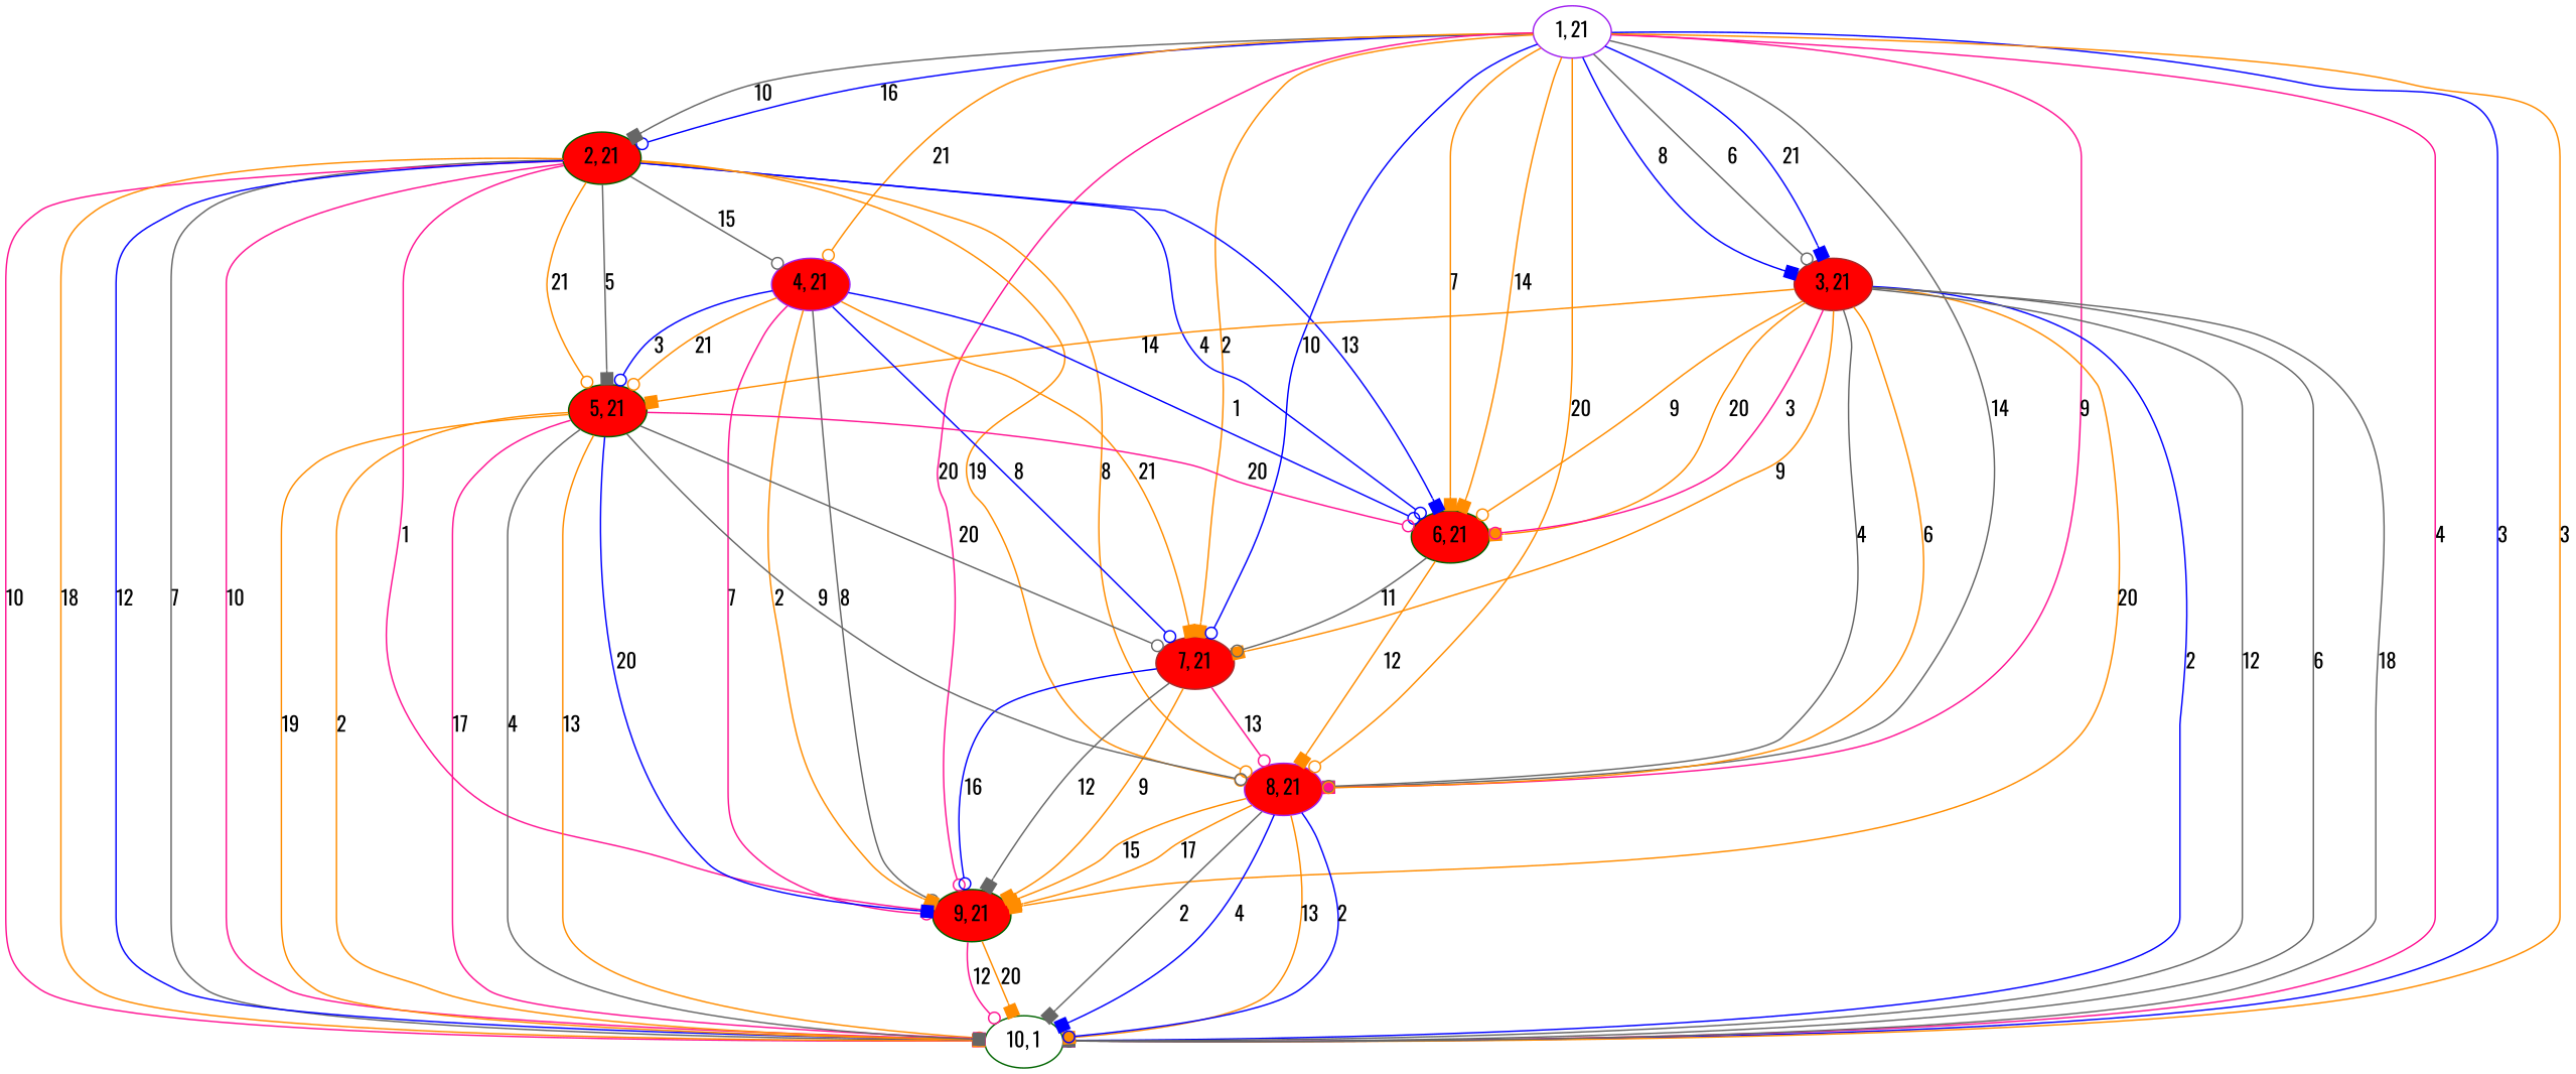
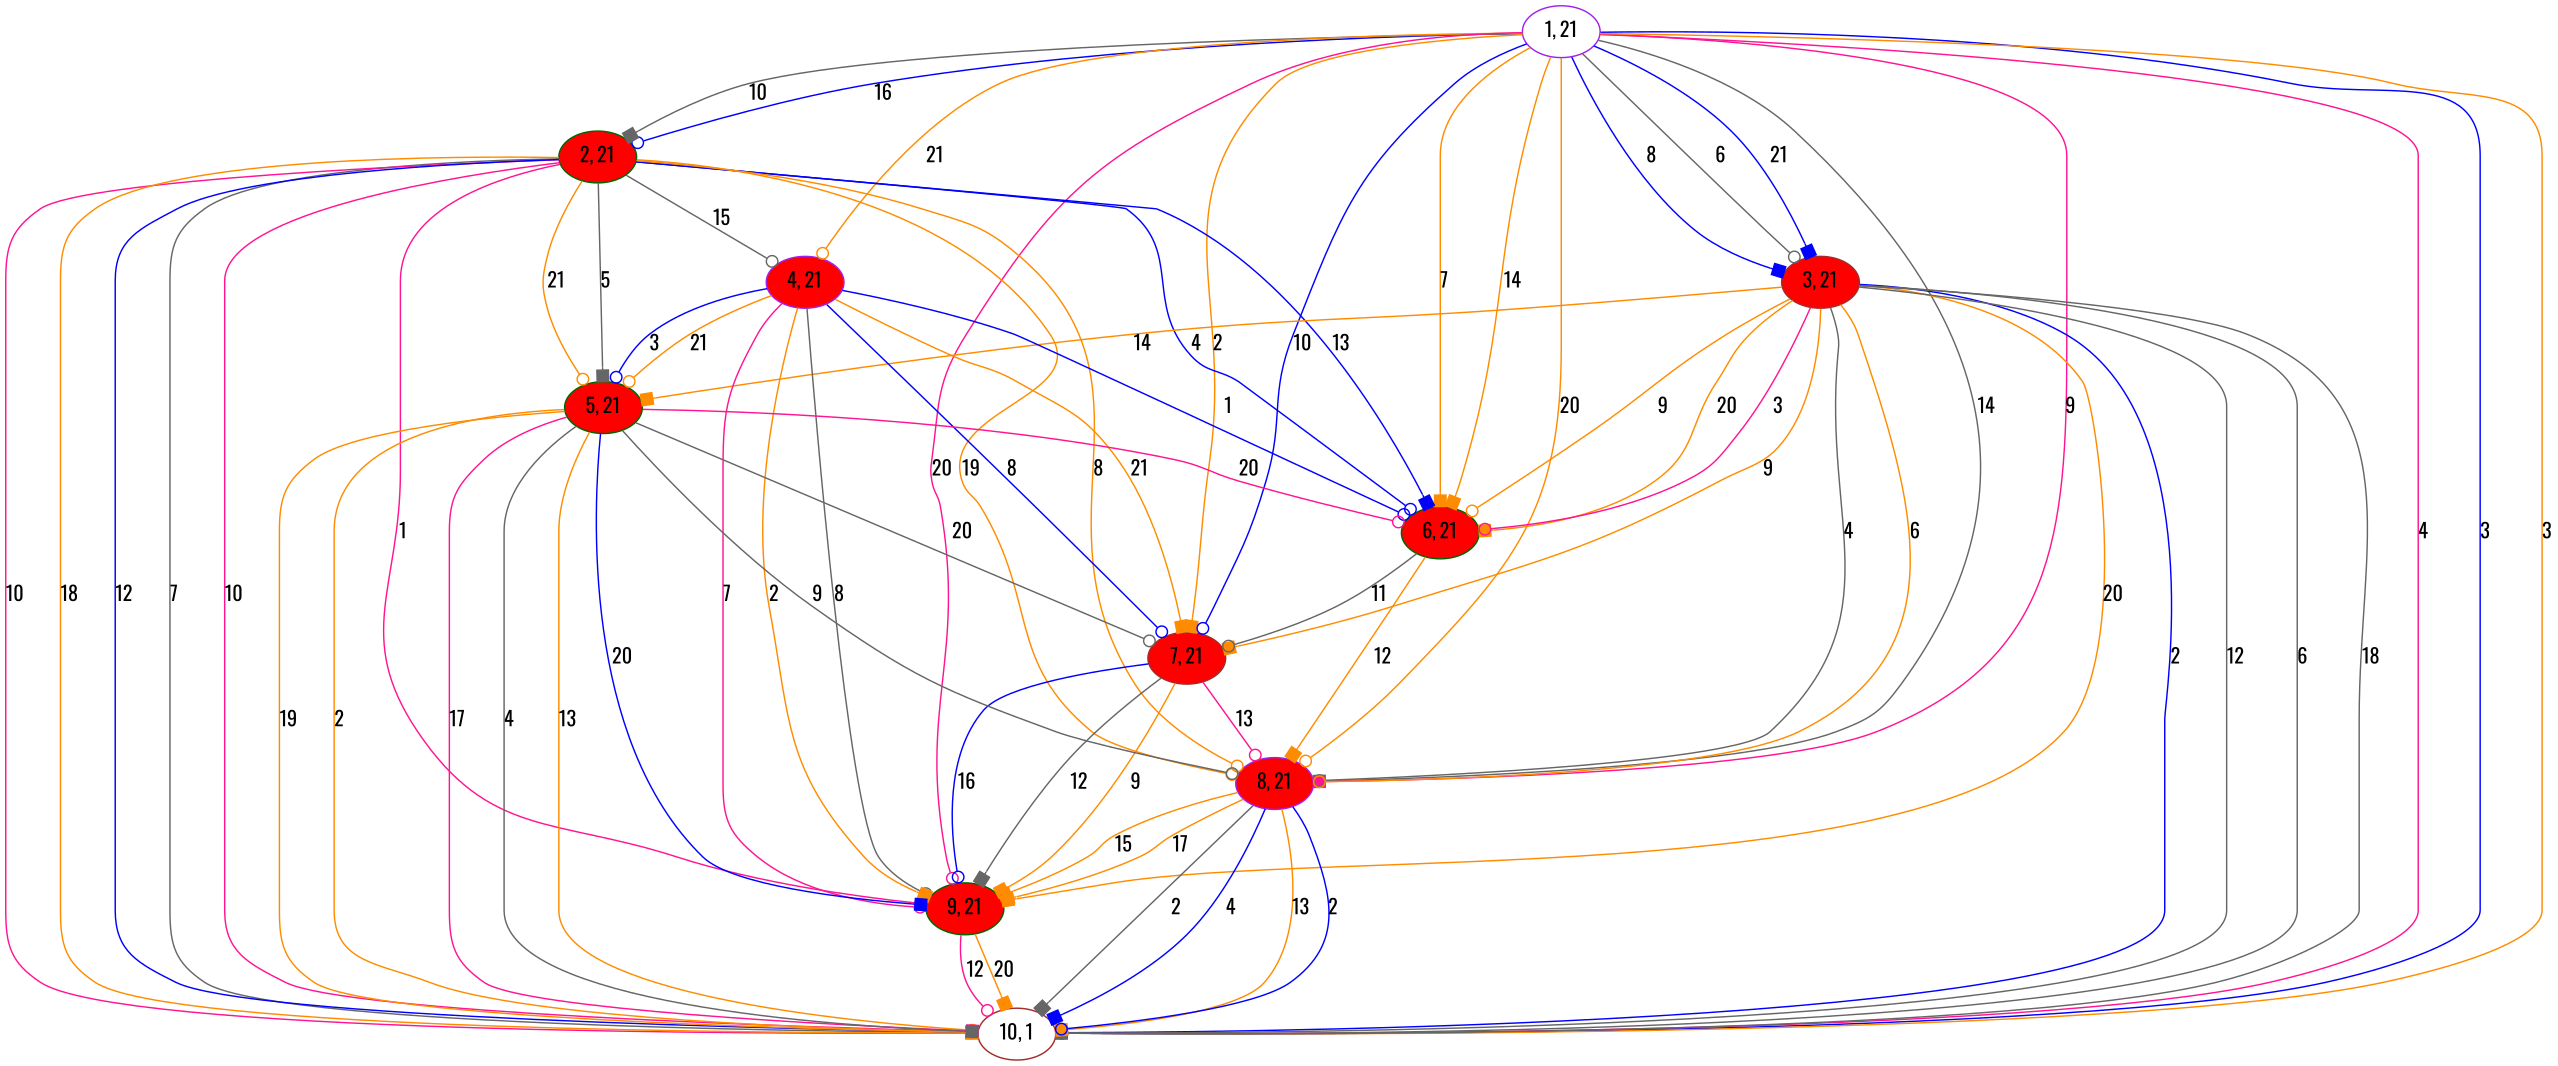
  digraph {
    fontname=Oswald
    node [color=darkgreen fontname=Oswald fillcolor=red style=filled]
    edge [color=darkorange arrowhead=odot fontname=Oswald]
    n1 [label="1, 21" color=purple fillcolor="" style=""]
    n2 [label="2, 21"]
    n3 [label="3, 21" color=brown]
    n4 [label="4, 21" color=purple]
    n5 [label="6, 21"]
    n6 [label="7, 21" color=brown]
    n7 [label="8, 21" color=purple]
    n8 [label="9, 21"]
-   n9 [label="10, 1" fillcolor="" style=""]
+   n9 [label="10, 1" color=brown fillcolor="" style=""]
    n10 [label="5, 21"]
    n1 -> n2 [label=16 color=blue]
    n1 -> n2 [label=10 color=gray40 arrowhead=box]
    n1 -> n3 [label=8 color=blue arrowhead=box]
    n1 -> n3 [label=6 color=gray40]
    n1 -> n3 [label=21 color=blue arrowhead=box]
    n1 -> n4 [label=21]
    n1 -> n5 [label=7 arrowhead=box]
    n1 -> n5 [label=14 arrowhead=box]
    n1 -> n6 [label=2 arrowhead=box]
    n1 -> n6 [label=10 color=blue]
    n1 -> n7 [label=20]
    n1 -> n7 [label=14 color=gray40 arrowhead=box]
    n1 -> n7 [label=9 color=deeppink arrowhead=box]
    n1 -> n8 [label=20 color=deeppink]
    n1 -> n9 [label=4 color=deeppink arrowhead=box]
    n1 -> n9 [label=3 color=blue]
    n1 -> n9 [label=3]
    n2 -> n4 [label=15 color=gray40]
    n2 -> n5 [label=4 color=blue]
    n2 -> n5 [label=13 color=blue arrowhead=box]
    n2 -> n7 [label=19]
    n2 -> n7 [label=8]
    n2 -> n8 [label=1 color=deeppink]
    n2 -> n9 [label=7 color=gray40 arrowhead=box]
    n2 -> n9 [label=10 color=deeppink arrowhead=box]
    n2 -> n9 [label=10 color=deeppink arrowhead=box]
    n2 -> n9 [label=18 arrowhead=box]
    n2 -> n9 [label=12 color=blue]
    n2 -> n10 [label=21]
    n2 -> n10 [label=5 color=gray40 arrowhead=box]
    n3 -> n5 [label=20 arrowhead=box]
    n3 -> n5 [label=9]
    n3 -> n5 [label=3 color=deeppink]
    n3 -> n6 [label=9 arrowhead=box]
    n3 -> n7 [label=4 color=gray40]
    n3 -> n7 [label=6]
    n3 -> n8 [label=20 arrowhead=box]
    n3 -> n9 [label=2 color=blue arrowhead=box]
    n3 -> n9 [label=12 color=gray40 arrowhead=box]
    n3 -> n9 [label=6 color=gray40]
    n3 -> n9 [label=18 color=gray40]
    n3 -> n10 [label=14 arrowhead=box]
    n4 -> n5 [label=1 color=blue]
    n4 -> n6 [label=21 arrowhead=box]
    n4 -> n6 [label=8 color=blue]
    n4 -> n8 [label=8 color=gray40]
    n4 -> n8 [label=7 color=deeppink]
    n4 -> n8 [label=2 arrowhead=box]
    n4 -> n10 [label=21]
    n4 -> n10 [label=3 color=blue]
    n5 -> n6 [label=11 color=gray40]
    n5 -> n7 [label=12 arrowhead=box]
    n6 -> n7 [label=13 color=deeppink]
    n6 -> n8 [label=9 arrowhead=box]
    n6 -> n8 [label=16 color=blue]
    n6 -> n8 [label=12 color=gray40 arrowhead=box]
    n7 -> n8 [label=17 arrowhead=box]
    n7 -> n8 [label=15 arrowhead=box]
    n7 -> n9 [label=13 arrowhead=box]
    n7 -> n9 [label=2 color=blue]
    n7 -> n9 [label=2 color=gray40 arrowhead=box]
    n7 -> n9 [label=4 color=blue arrowhead=box]
    n8 -> n9 [label=12 color=deeppink]
    n8 -> n9 [label=20 arrowhead=box]
    n10 -> n5 [label=20 color=deeppink]
    n10 -> n6 [label=20 color=gray40]
    n10 -> n7 [label=9 color=gray40]
    n10 -> n8 [label=20 color=blue arrowhead=box]
    n10 -> n9 [label=13]
    n10 -> n9 [label=19]
    n10 -> n9 [label=2 arrowhead=box]
    n10 -> n9 [label=17 color=deeppink arrowhead=box]
    n10 -> n9 [label=4 color=gray40 arrowhead=box]
  }
